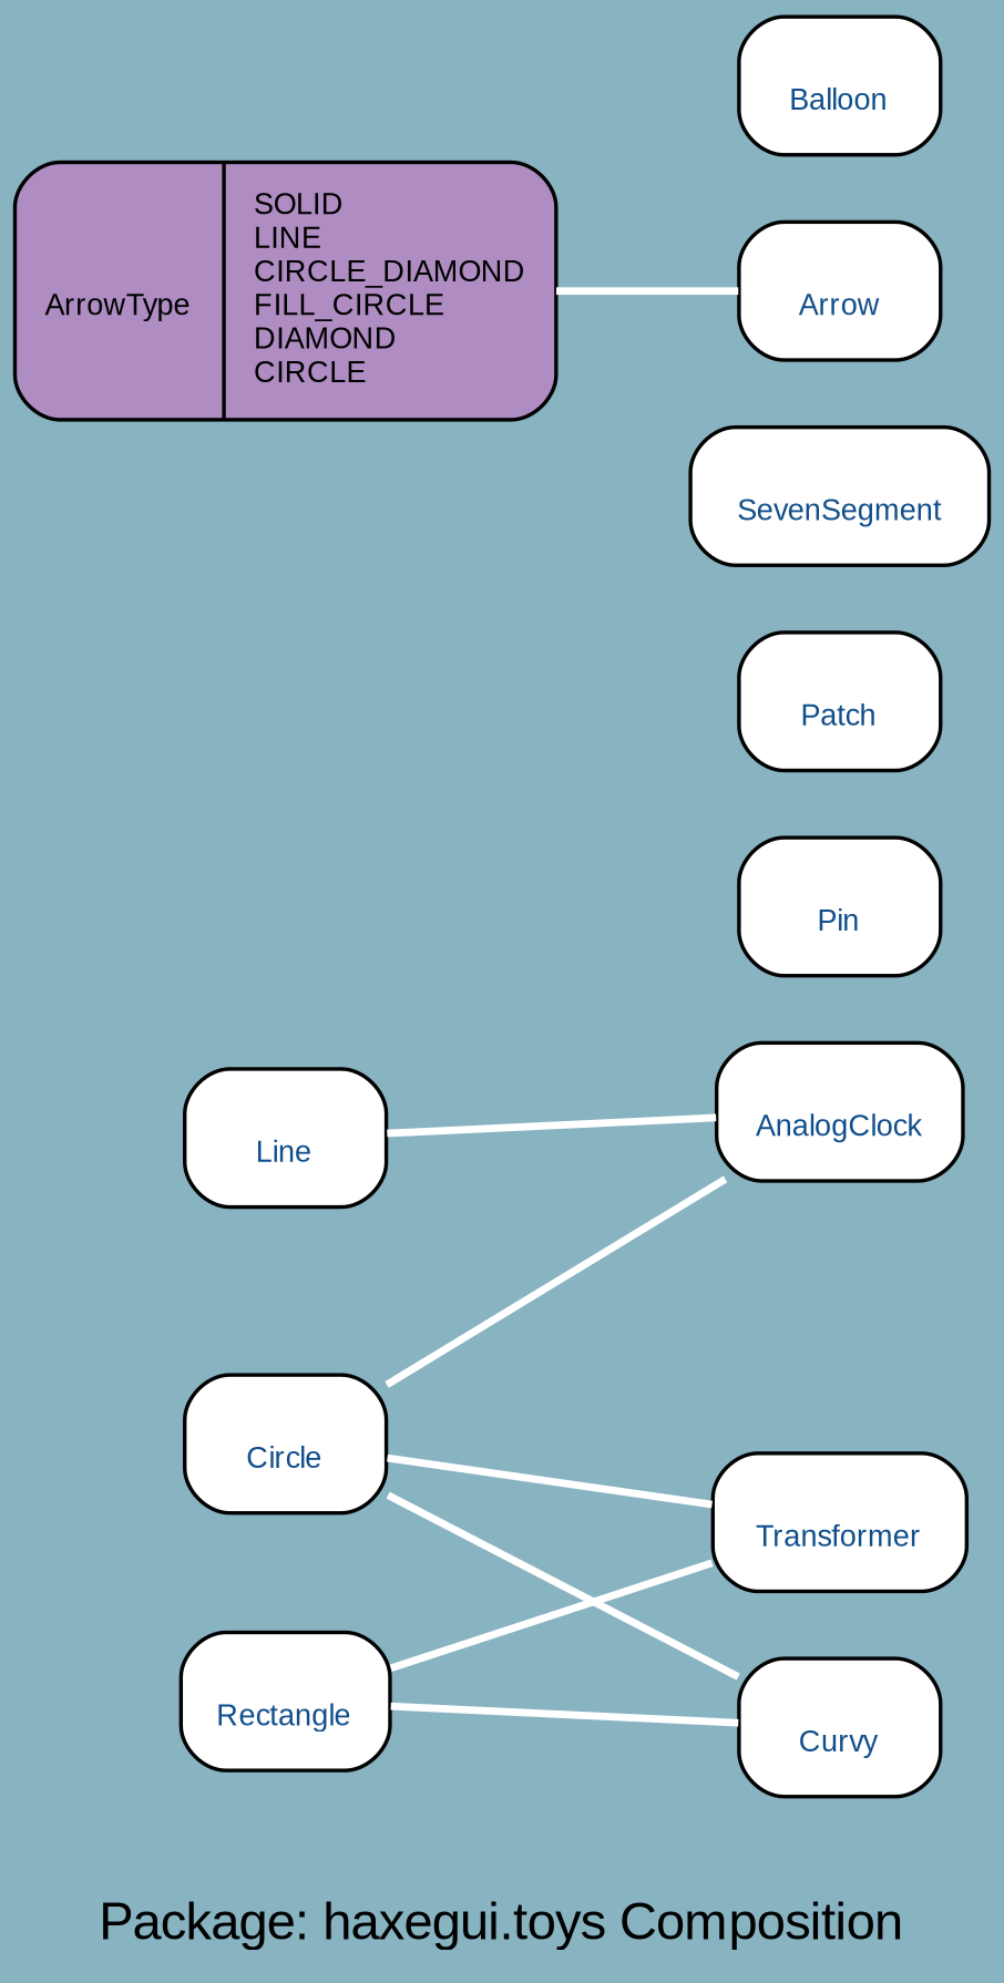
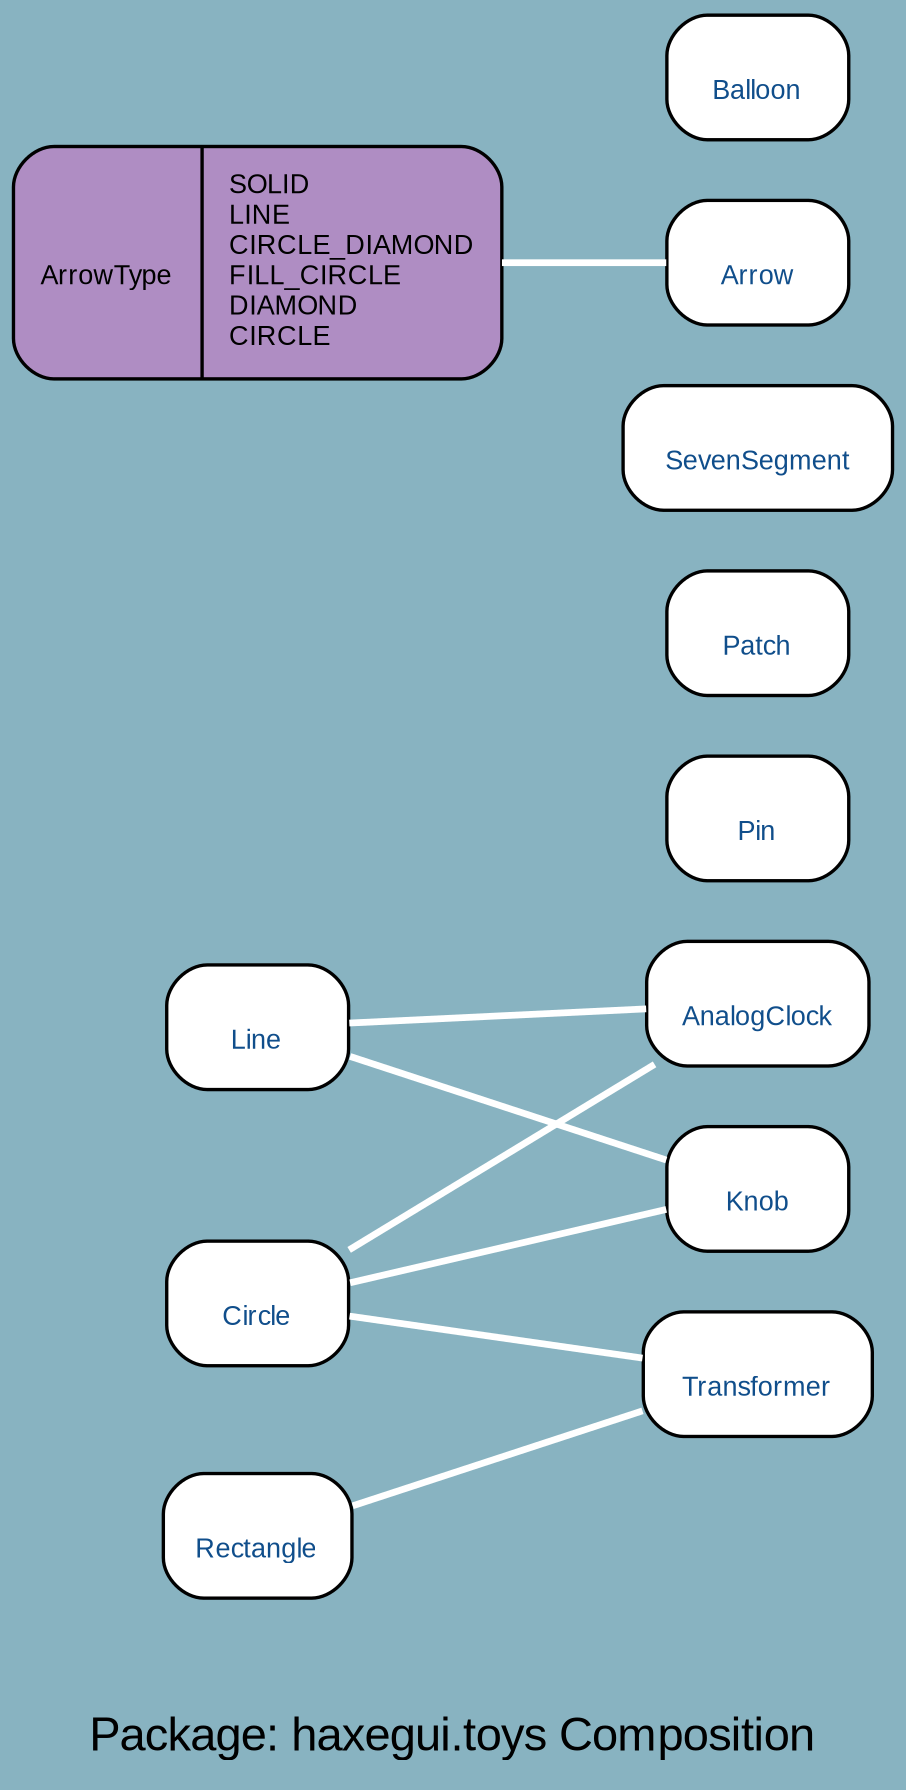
  digraph {
    bgcolor="#88B3C1"
    fontcolor=black
    fontname="Liberation Sans"
    fontsize=14
    label="Package: haxegui.toys Composition"
    rankdir=RL
    smoothing=avg_dist
    node [color=black fillcolor=white fontcolor="#104E8B" fontname="Liberation Sans" fontsize=8 shape=record style="rounded,filled"]
    edge [arrowhead=none arrowsize=1 arrowtail=diamond color=white fontcolor=black fontname="Liberation Sans" fontsize=8 style=bold]
    n1 [height=0.50 label="{\nAnalogClock}" width=0.92]
    n2 [height=0.50 label="{\nCircle}" width=0.75]
    n3 [height=0.50 label="{\nLine}" width=0.75]
    n4 [height=0.50 label="{\nPin}" width=0.75]
    n5 [height=0.50 label="{\nPatch}" width=0.75]
+   n6 [height=0.50 label="{\nKnob}" width=0.75]
    n7 [height=0.50 label="{\nTransformer}" width=0.94]
    n8 [height=0.50 label="{\nRectangle}" width=0.78]
    n9 [height=0.50 label="{\nSevenSegment}" width=1.11]
    n10 [fillcolor="#af8dc3" fontcolor=black height=0.94 label="{\nArrowType|SOLID\lLINE\lCIRCLE_DIAMOND\lFILL_CIRCLE\lDIAMOND\lCIRCLE\l}" width=1.86]
    n11 [height=0.50 label="{\nArrow}" width=0.75]
-   n12 [height=0.50 label="{\nCurvy}" width=0.75]
    n13 [height=0.50 label="{\nBalloon}" width=0.75]
    n1 -> n2
    n1 -> n3
+   n6 -> n2
+   n6 -> n3
    n7 -> n2
    n7 -> n8
    n11 -> n10
-   n12 -> n2
-   n12 -> n8
  }
